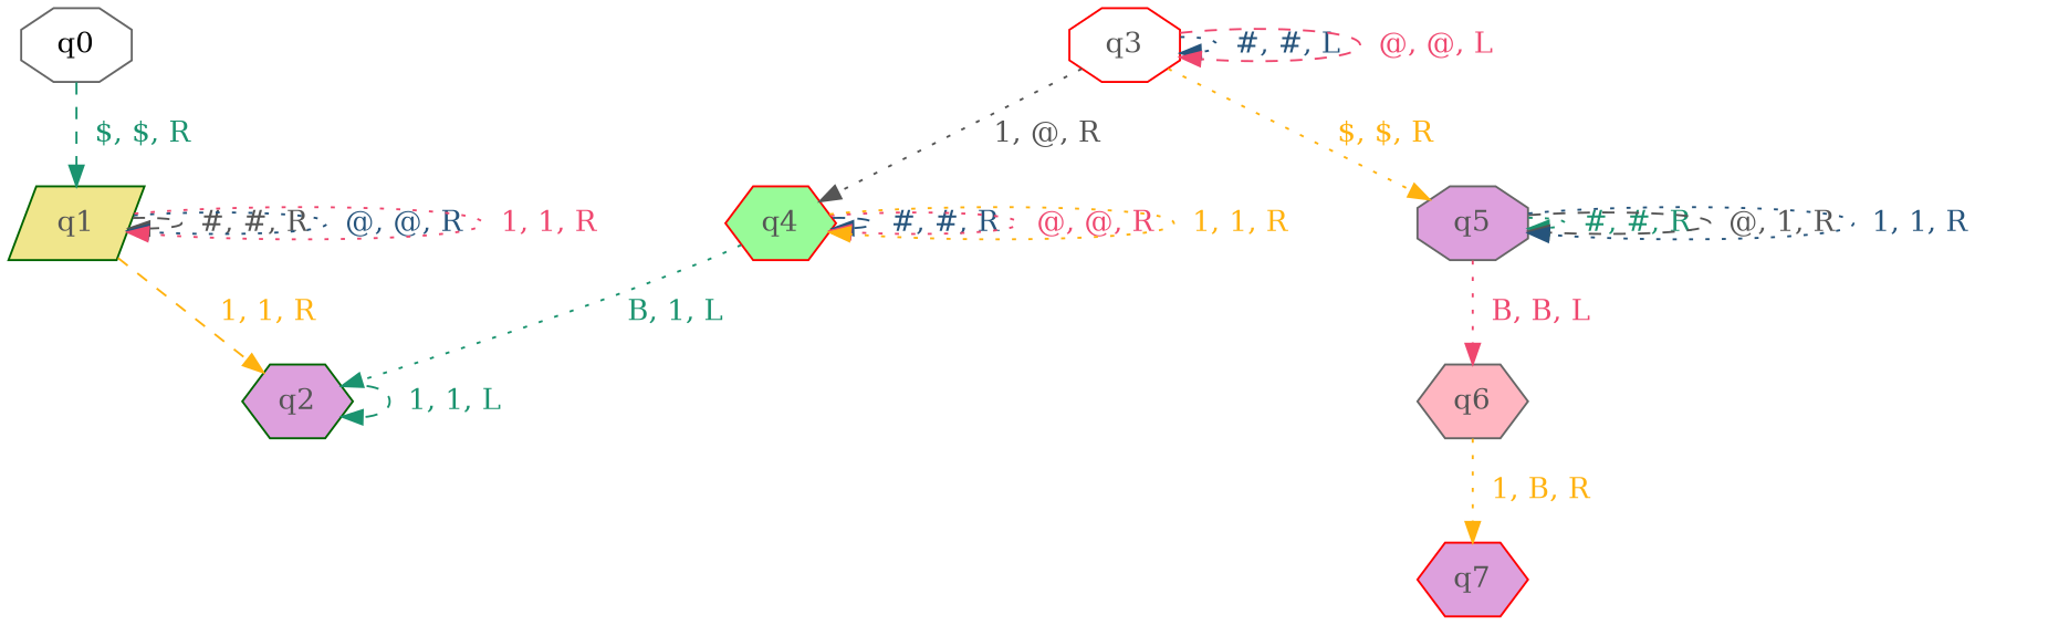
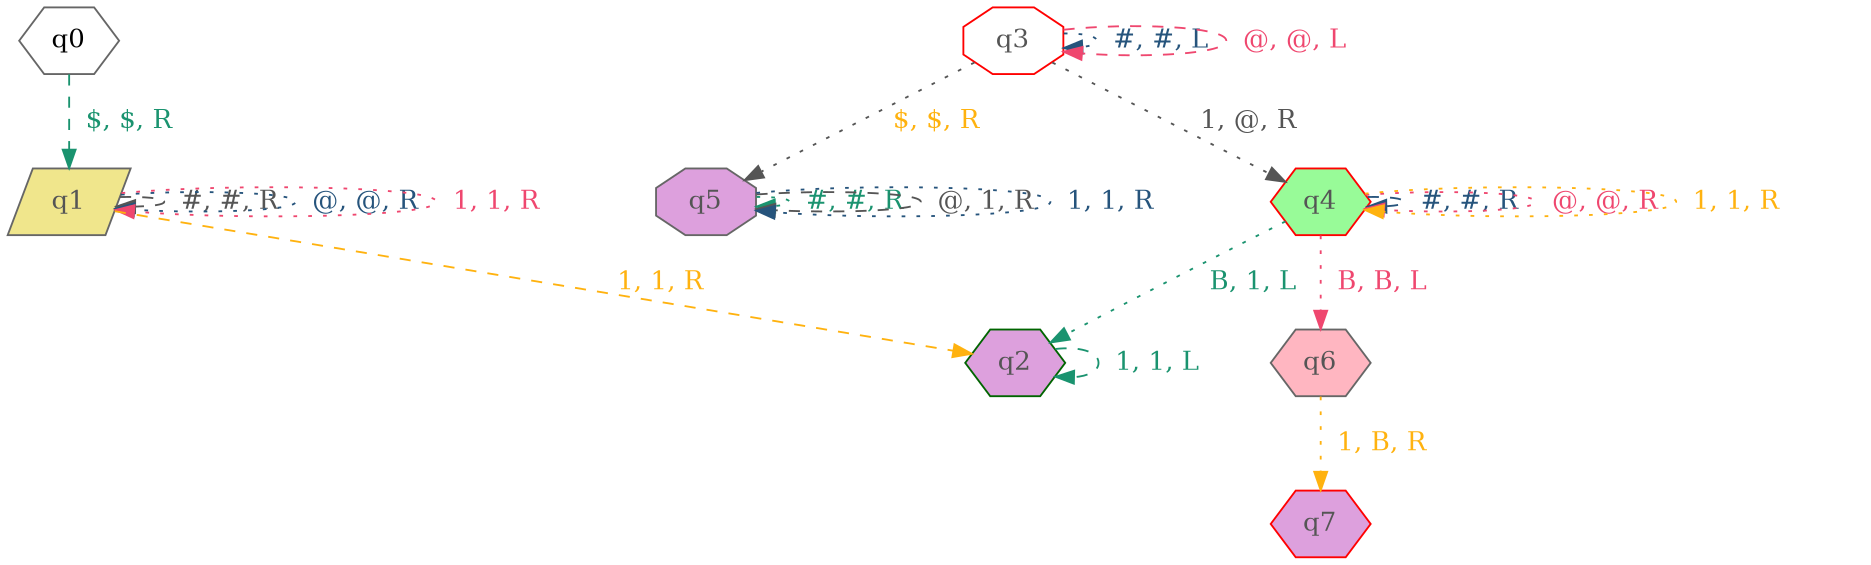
  digraph {
    node [color=gray40 fillcolor=plum shape=hexagon style=filled fontcolor="#555555"]
    edge [color="#1A936F" fontcolor="#1A936F" style=dotted]
-   q0 [fillcolor=white shape=octagon fontcolor=""]
-   q1 [color=darkgreen fillcolor=khaki shape=parallelogram]
+   q0 [fillcolor=white fontcolor=""]
+   q1 [fillcolor=khaki shape=parallelogram]
    q2 [color=darkgreen]
    q3 [color=red fillcolor=white shape=octagon]
    q5 [shape=octagon]
    q4 [color=red fillcolor=palegreen]
    q6 [fillcolor=lightpink]
    q7 [color=red]
    q0 -> q1 [label="  $, $, R  " style=dashed]
    q1 -> q1 [color="#555555" fontcolor="#555555" label="  #, #, R  " style=dashed]
    q1 -> q1 [color="#26547C" fontcolor="#26547C" label="  @, @, R  "]
    q1 -> q1 [color="#EF476F" fontcolor="#EF476F" label="  1, 1, R  "]
    q1 -> q2 [color="#FFB20F" fontcolor="#FFB20F" label="  1, 1, R  " style=dashed]
    q2 -> q2 [label="  1, 1, L  " style=dashed]
    q3 -> q3 [color="#26547C" fontcolor="#26547C" label="  #, #, L  "]
    q3 -> q3 [color="#EF476F" fontcolor="#EF476F" label="  @, @, L  " style=dashed]
-   q3 -> q5 [color="#FFB20F" fontcolor="#FFB20F" label="  $, $, R  "]
+   q3 -> q5 [color="#555555" fontcolor="#FFB20F" label="  $, $, R  "]
    q3 -> q4 [color="#555555" fontcolor="#555555" label="  1, @, R  "]
    q5 -> q5 [label="  #, #, R  "]
    q5 -> q5 [color="#555555" fontcolor="#555555" label="  @, 1, R  " style=dashed]
    q5 -> q5 [color="#26547C" fontcolor="#26547C" label="  1, 1, R  "]
-   q5 -> q6 [color="#EF476F" fontcolor="#EF476F" label="  B, B, L  "]
+   q4 -> q6 [color="#EF476F" fontcolor="#EF476F" label="  B, B, L  "]
    q4 -> q2 [label="  B, 1, L  "]
    q4 -> q4 [color="#26547C" fontcolor="#26547C" label="  #, #, R  " style=dashed]
    q4 -> q4 [color="#EF476F" fontcolor="#EF476F" label="  @, @, R  "]
    q4 -> q4 [color="#FFB20F" fontcolor="#FFB20F" label="  1, 1, R  "]
    q6 -> q7 [color="#FFB20F" fontcolor="#FFB20F" label="  1, B, R  "]
  }
